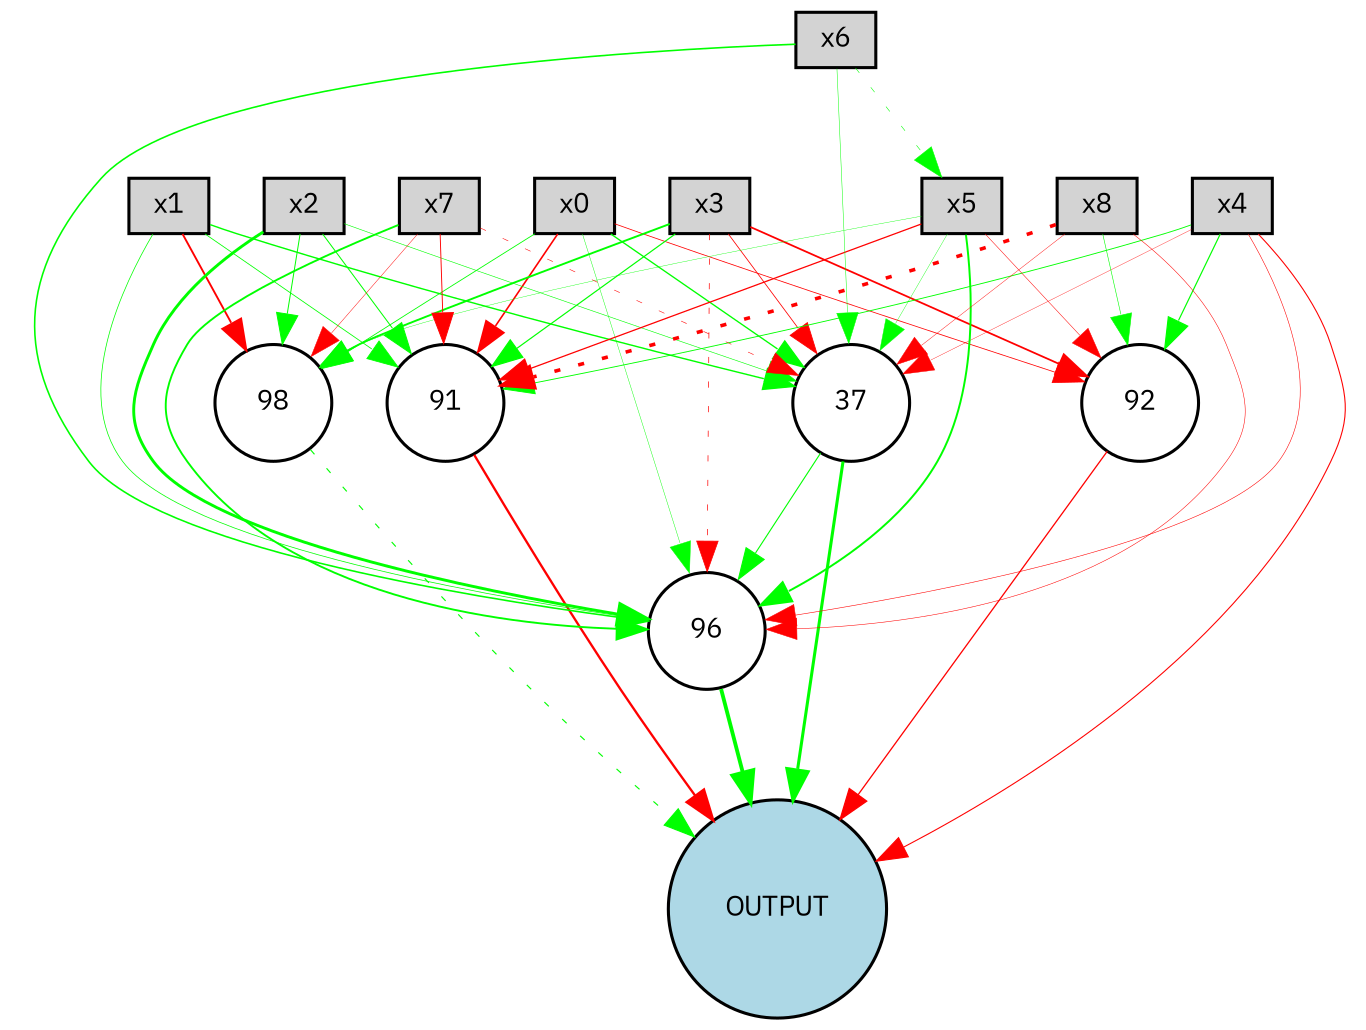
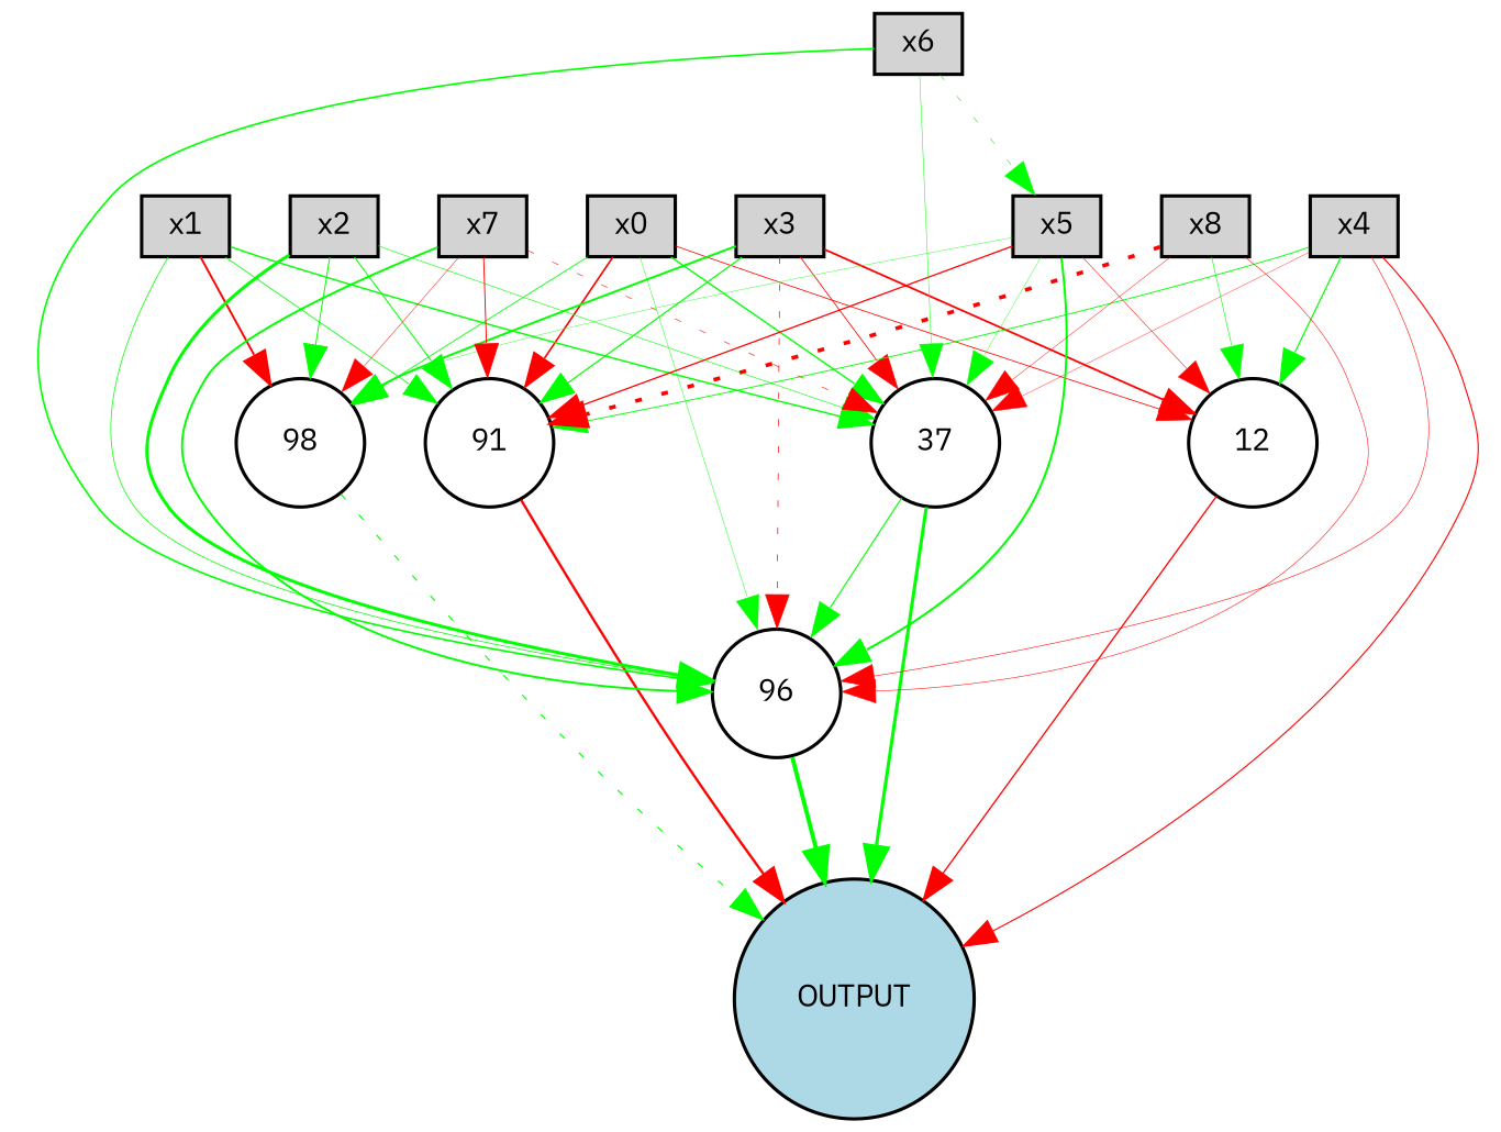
  digraph {
    fontname="IBM Plex Sans"
    node [fillcolor=lightgray fontname="IBM Plex Sans" fontsize=9 shape=box style=filled]
    edge [color=green fontname="IBM Plex Sans" style=solid]
    x0 [height=0.2 width=0.2]
    n2 [fillcolor=white height=0.2 label=37 shape=circle width=0.2]
    96 [fillcolor=white height=0.2 shape=circle width=0.2]
    98 [fillcolor=white height=0.2 shape=circle width=0.2]
    91 [fillcolor=white height=0.2 shape=circle width=0.2]
-   92 [fillcolor=white height=0.2 shape=circle width=0.2]
+   92 [fillcolor=white height=0.2 shape=circle width=0.2 label=12]
    OUTPUT [fillcolor=lightblue height=0.2 shape=circle width=0.2]
    x1 [height=0.2 width=0.2]
    x2 [height=0.2 width=0.2]
    x3 [height=0.2 width=0.2]
    x4 [height=0.2 width=0.2]
    x5 [height=0.2 width=0.2]
    x6 [height=0.2 width=0.2]
    x7 [height=0.2 width=0.2]
    x8 [height=0.2 width=0.2]
    x0 -> n2 [penwidth=0.4350280262918599]
    x0 -> 96 [penwidth=0.13995815069358797]
    x0 -> 98 [penwidth=0.2718680446609224]
    x0 -> 91 [color=red penwidth=0.5247975916400092]
    x0 -> 92 [color=red penwidth=0.25652081980694197]
    n2 -> 96 [penwidth=0.36032309151856146]
    n2 -> OUTPUT [penwidth=0.9970856017722832]
    96 -> OUTPUT [penwidth=1.2501226164361618]
    98 -> OUTPUT [penwidth=0.36786270549836153 style=dotted]
    91 -> OUTPUT [color=red penwidth=0.7553689578156657]
    92 -> OUTPUT [color=red penwidth=0.4204621914346939]
    x1 -> n2 [penwidth=0.4591485680270607]
    x1 -> 96 [penwidth=0.24092435815252153]
    x1 -> 98 [color=red penwidth=0.6150312397517633]
    x1 -> 91 [penwidth=0.2618294337784274]
    x2 -> n2 [penwidth=0.19135768240648793]
    x2 -> 96 [penwidth=0.9482553762280957]
    x2 -> 98 [penwidth=0.3228787004400677]
    x2 -> 91 [penwidth=0.3301892156073596]
    x3 -> n2 [color=red penwidth=0.2632444837608967]
    x3 -> 96 [color=red penwidth=0.23134775337236496 style=dotted]
    x3 -> 98 [penwidth=0.6229472801757112]
    x3 -> 91 [penwidth=0.3865092606817587]
    x3 -> 92 [color=red penwidth=0.5749417456346959]
    x4 -> n2 [color=red penwidth=0.11931958909908187]
    x4 -> 96 [color=red penwidth=0.1801693526664392]
    x4 -> 91 [penwidth=0.2903239444967417]
    x4 -> 92 [penwidth=0.38801040113778107]
    x4 -> OUTPUT [color=red penwidth=0.3524073279167974]
    x5 -> n2 [penwidth=0.12209138130369003]
    x5 -> 96 [penwidth=0.6400393816662021]
    x5 -> 98 [penwidth=0.12379058960851645]
    x5 -> 91 [color=red penwidth=0.40875354542225717]
    x5 -> 92 [color=red penwidth=0.16520723964639633]
    x6 -> n2 [penwidth=0.15539232480925608]
    x6 -> 96 [penwidth=0.5207150439704216]
    x6 -> x5 [penwidth=0.18000077644203688 style=dotted]
    x7 -> n2 [color=red penwidth=0.17795933327624036 style=dotted]
    x7 -> 96 [penwidth=0.617014036145195]
    x7 -> 98 [color=red penwidth=0.14778533878052721]
    x7 -> 91 [color=red penwidth=0.30060908959828186]
    x8 -> n2 [color=red penwidth=0.13728662788984147]
    x8 -> 96 [color=red penwidth=0.1701281357183625]
    x8 -> 91 [color=red penwidth=1.1627959731551871 style=dotted]
    x8 -> 92 [penwidth=0.18970218686627796]
  }
